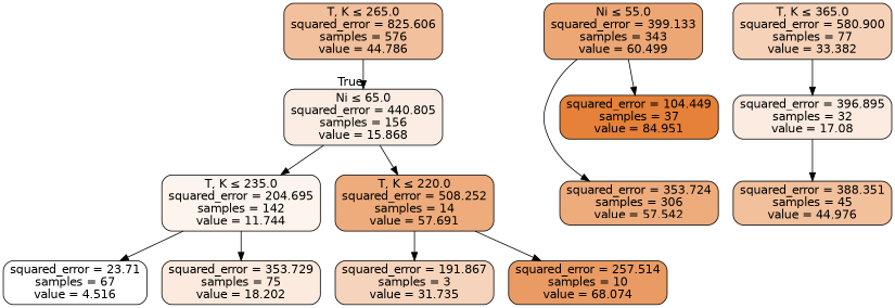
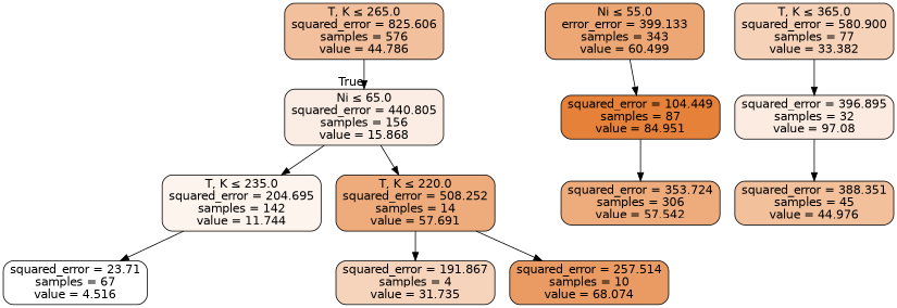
  digraph {
    node [color=black fillcolor="#eeac7c" fontname=helvetica shape=box style="filled, rounded"]
    edge [fontname=helvetica]
    n1 [fillcolor="#f2c09c" label=<T, K &le; 265.0<br/>squared_error = 825.606<br/>samples = 576<br/>value = 44.786>]
    n2 [fillcolor="#fbede3" label=<Ni &le; 65.0<br/>squared_error = 440.805<br/>samples = 156<br/>value = 15.868>]
    n3 [fillcolor="#fdf4ed" label=<T, K &le; 235.0<br/>squared_error = 204.695<br/>samples = 142<br/>value = 11.744>]
    n4 [label=<T, K &le; 220.0<br/>squared_error = 508.252<br/>samples = 14<br/>value = 57.691>]
    n5 [fillcolor="#ffffff" label=<squared_error = 23.71<br/>samples = 67<br/>value = 4.516>]
-   n6 [fillcolor="#fbeadd" label=<squared_error = 353.729<br/>samples = 75<br/>value = 18.202>]
-   n7 [fillcolor="#f6d4bc" label=<squared_error = 191.867<br/>samples = 3<br/>value = 31.735>]
+   n7 [fillcolor="#f6d4bc" label=<squared_error = 191.867<br/>samples = 4<br/>value = 31.735>]
    n8 [fillcolor="#ea9b63" label=<squared_error = 257.514<br/>samples = 10<br/>value = 68.074>]
-   n9 [fillcolor="#eda775" label=<Ni &le; 55.0<br/>squared_error = 399.133<br/>samples = 343<br/>value = 60.499>]
+   n9 [fillcolor="#eda775" label=<Ni &le; 55.0<br/>error_error = 399.133<br/>samples = 343<br/>value = 60.499>]
    n10 [label=<squared_error = 353.724<br/>samples = 306<br/>value = 57.542>]
-   n11 [fillcolor="#e58139" label=<squared_error = 104.449<br/>samples = 37<br/>value = 84.951>]
+   n11 [fillcolor="#e58139" label=<squared_error = 104.449<br/>samples = 87<br/>value = 84.951>]
    n12 [fillcolor="#f6d2b8" label=<T, K &le; 365.0<br/>squared_error = 580.900<br/>samples = 77<br/>value = 33.382>]
-   n13 [fillcolor="#fbebe0" label=<squared_error = 396.895<br/>samples = 32<br/>value = 17.08>]
+   n13 [fillcolor="#fbebe0" label=<squared_error = 396.895<br/>samples = 32<br/>value = 97.08>]
    n14 [fillcolor="#f2c09b" label=<squared_error = 388.351<br/>samples = 45<br/>value = 44.976>]
    n1 -> n2 [headlabel=True labelangle=45 labeldistance=2.5]
    n2 -> n3
    n2 -> n4
    n3 -> n5
-   n3 -> n6
    n4 -> n7
    n4 -> n8
-   n9 -> n10
+   n11 -> n10
    n9 -> n11
    n12 -> n13
    n13 -> n14
  }
